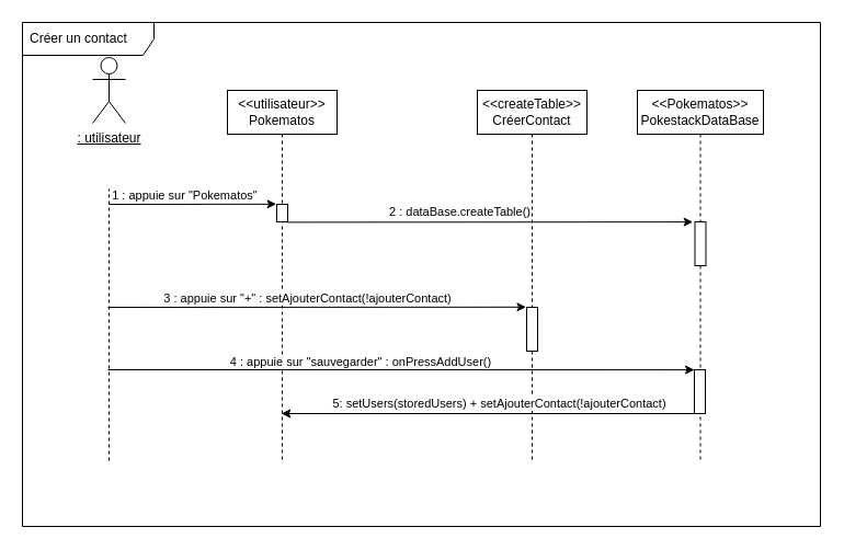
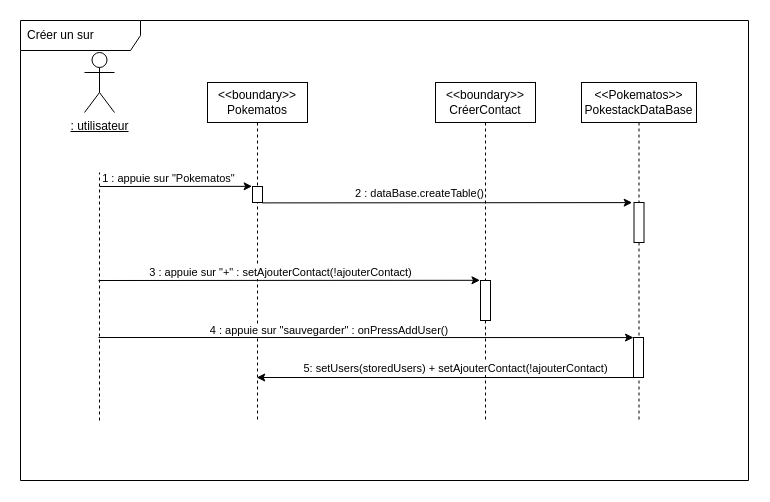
  <mxCell id="0" />
  <mxCell id="1" parent="0" />
- <mxCell id="2" value="Créer un contact" style="shape=umlFrame;whiteSpace=wrap;html=1;width=120;height=30;boundedLbl=1;verticalAlign=middle;align=left;spacingLeft=5;" parent="1" vertex="1"><mxGeometry x="20" y="20" width="728" height="460" as="geometry" /></mxCell>
+ <mxCell id="2" value="Créer un sur" style="shape=umlFrame;whiteSpace=wrap;html=1;width=120;height=30;boundedLbl=1;verticalAlign=middle;align=left;spacingLeft=5;" parent="1" vertex="1"><mxGeometry x="20" y="20" width="728" height="460" as="geometry" /></mxCell>
  <mxCell id="3" value="&lt;u&gt;: utilisateur&lt;/u&gt;" style="shape=umlActor;verticalLabelPosition=bottom;verticalAlign=top;html=1;" parent="1" vertex="1"><mxGeometry x="84" y="52" width="30" height="60" as="geometry" /></mxCell>
- <mxCell id="4" value="&amp;lt;&amp;lt;utilisateur&amp;gt;&amp;gt;&lt;br&gt;Pokematos" style="shape=umlLifeline;perimeter=lifelinePerimeter;whiteSpace=wrap;html=1;container=1;collapsible=0;recursiveResize=0;outlineConnect=0;" parent="1" vertex="1"><mxGeometry x="207" y="82" width="100" height="338" as="geometry" /></mxCell>
+ <mxCell id="4" value="&amp;lt;&amp;lt;boundary&amp;gt;&amp;gt;&lt;br&gt;Pokematos" style="shape=umlLifeline;perimeter=lifelinePerimeter;whiteSpace=wrap;html=1;container=1;collapsible=0;recursiveResize=0;outlineConnect=0;" parent="1" vertex="1"><mxGeometry x="207" y="82" width="100" height="338" as="geometry" /></mxCell>
  <mxCell id="5" value="" style="endArrow=classic;html=1;entryX=-0.053;entryY=-0.005;entryDx=0;entryDy=0;entryPerimeter=0;" parent="4" edge="1"><mxGeometry width="50" height="50" relative="1" as="geometry"><mxPoint x="-109" y="198" as="sourcePoint" /><mxPoint x="272.47" y="197.8" as="targetPoint" /></mxGeometry></mxCell>
  <mxCell id="6" value="3 : appuie sur &quot;+&quot; : setAjouterContact(!ajouterContact)" style="edgeLabel;html=1;align=center;verticalAlign=middle;resizable=0;points=[];" parent="5" vertex="1" connectable="0"><mxGeometry x="-0.59" y="-1" relative="1" as="geometry"><mxPoint x="103" y="-9" as="offset" /></mxGeometry></mxCell>
  <mxCell id="7" value="" style="html=1;points=[];perimeter=orthogonalPerimeter;" parent="4" vertex="1"><mxGeometry x="45" y="104" width="10" height="16" as="geometry" /></mxCell>
  <mxCell id="8" value="" style="endArrow=none;dashed=1;html=1;" parent="1" edge="1"><mxGeometry width="50" height="50" relative="1" as="geometry"><mxPoint x="99" y="420" as="sourcePoint" /><mxPoint x="99" y="172" as="targetPoint" /></mxGeometry></mxCell>
  <mxCell id="9" value="&amp;lt;&amp;lt;Pokematos&amp;gt;&amp;gt;&lt;br&gt;PokestackDataBase" style="shape=umlLifeline;perimeter=lifelinePerimeter;whiteSpace=wrap;html=1;container=1;collapsible=0;recursiveResize=0;outlineConnect=0;" parent="1" vertex="1"><mxGeometry x="581" y="82" width="115" height="338" as="geometry" /></mxCell>
  <mxCell id="10" value="" style="html=1;points=[];perimeter=orthogonalPerimeter;" parent="9" vertex="1"><mxGeometry x="52" y="255" width="10" height="40" as="geometry" /></mxCell>
  <mxCell id="11" value="" style="html=1;points=[];perimeter=orthogonalPerimeter;" parent="9" vertex="1"><mxGeometry x="52.5" y="120" width="10" height="40" as="geometry" /></mxCell>
- <mxCell id="12" value="&amp;lt;&amp;lt;createTable&amp;gt;&amp;gt;&lt;br&gt;CréerContact" style="shape=umlLifeline;perimeter=lifelinePerimeter;whiteSpace=wrap;html=1;container=1;collapsible=0;recursiveResize=0;outlineConnect=0;" parent="1" vertex="1"><mxGeometry x="435" y="82" width="100" height="338" as="geometry" /></mxCell>
+ <mxCell id="12" value="&amp;lt;&amp;lt;boundary&amp;gt;&amp;gt;&lt;br&gt;CréerContact" style="shape=umlLifeline;perimeter=lifelinePerimeter;whiteSpace=wrap;html=1;container=1;collapsible=0;recursiveResize=0;outlineConnect=0;" parent="1" vertex="1"><mxGeometry x="435" y="82" width="100" height="338" as="geometry" /></mxCell>
  <mxCell id="13" value="" style="html=1;points=[];perimeter=orthogonalPerimeter;" vertex="1" parent="12"><mxGeometry x="45" y="198" width="10" height="40" as="geometry" /></mxCell>
  <mxCell id="14" value="" style="endArrow=classic;html=1;entryX=0.001;entryY=0.002;entryDx=0;entryDy=0;entryPerimeter=0;" parent="1" edge="1"><mxGeometry width="50" height="50" relative="1" as="geometry"><mxPoint x="98" y="337" as="sourcePoint" /><mxPoint x="633.01" y="337.08" as="targetPoint" /></mxGeometry></mxCell>
  <mxCell id="15" value="&lt;font style=&quot;font-size: 11px&quot;&gt;4 : appuie sur &quot;sauvegarder&quot; : onPressAddUser()&amp;nbsp;&lt;/font&gt;" style="edgeLabel;html=1;align=center;verticalAlign=middle;resizable=0;points=[];" parent="14" vertex="1" connectable="0"><mxGeometry x="-0.59" y="-1" relative="1" as="geometry"><mxPoint x="122" y="-9" as="offset" /></mxGeometry></mxCell>
  <mxCell id="16" value="" style="endArrow=classic;html=1;exitX=0;exitY=1;exitDx=0;exitDy=0;exitPerimeter=0;" parent="1" edge="1"><mxGeometry width="50" height="50" relative="1" as="geometry"><mxPoint x="633" y="377" as="sourcePoint" /><mxPoint x="256.25" y="377" as="targetPoint" /></mxGeometry></mxCell>
  <mxCell id="17" value="5: setUsers(storedUsers) + setAjouterContact(!ajouterContact)" style="edgeLabel;html=1;align=center;verticalAlign=middle;resizable=0;points=[];" parent="16" vertex="1" connectable="0"><mxGeometry x="0.764" relative="1" as="geometry"><mxPoint x="153" y="-10" as="offset" /></mxGeometry></mxCell>
  <mxCell id="18" value="" style="endArrow=classic;html=1;entryX=-0.039;entryY=-0.01;entryDx=0;entryDy=0;entryPerimeter=0;" parent="1" target="7" edge="1"><mxGeometry width="50" height="50" relative="1" as="geometry"><mxPoint x="99" y="186" as="sourcePoint" /><mxPoint x="248" y="186" as="targetPoint" /></mxGeometry></mxCell>
  <mxCell id="19" value="1 : appuie sur &quot;Pokematos&quot;&amp;nbsp;&amp;nbsp;" style="edgeLabel;html=1;align=center;verticalAlign=middle;resizable=0;points=[];" parent="18" vertex="1" connectable="0"><mxGeometry x="-0.59" y="-1" relative="1" as="geometry"><mxPoint x="40" y="-9" as="offset" /></mxGeometry></mxCell>
  <mxCell id="20" value="" style="endArrow=classic;html=1;exitX=0.971;exitY=1.025;exitDx=0;exitDy=0;exitPerimeter=0;entryX=-0.184;entryY=0.003;entryDx=0;entryDy=0;entryPerimeter=0;" parent="1" source="7" target="11" edge="1"><mxGeometry width="50" height="50" relative="1" as="geometry"><mxPoint x="368" y="36" as="sourcePoint" /><mxPoint x="418" y="-14" as="targetPoint" /></mxGeometry></mxCell>
  <mxCell id="21" value="2 : dataBase.createTable()" style="edgeLabel;html=1;align=center;verticalAlign=middle;resizable=0;points=[];" parent="20" vertex="1" connectable="0"><mxGeometry x="-0.152" y="-1" relative="1" as="geometry"><mxPoint y="-11" as="offset" /></mxGeometry></mxCell>
